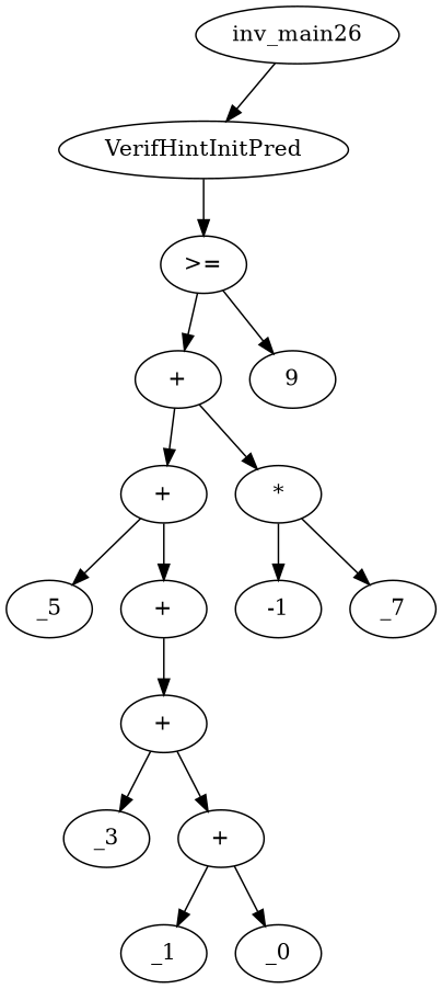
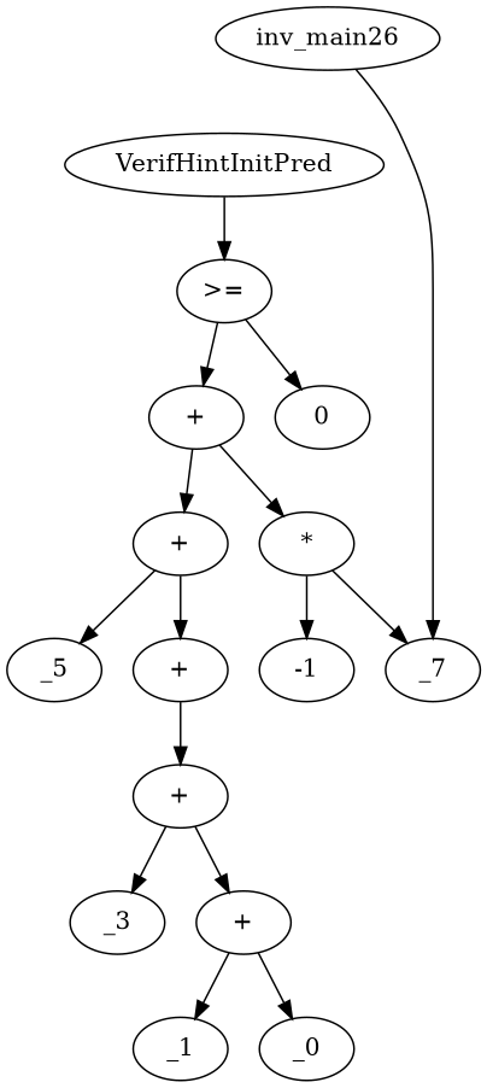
  digraph {
    n1 [label=inv_main26]
    n2 [label=VerifHintInitPred]
    n3 [label=">="]
-   n4 [label=9]
+   n4 [label=0]
    n5 [label="+"]
    n6 [label="*"]
    n7 [label="+"]
    n8 [label=-1]
    n9 [label=_7]
    n10 [label=_5]
    n11 [label="+"]
    n12 [label="+"]
    n13 [label=_3]
    n14 [label="+"]
    n15 [label=_1]
    n16 [label=_0]
-   n1 -> n2
+   n1 -> n9
    n2 -> n3
    n3 -> n4
    n3 -> n5
    n5 -> n6
    n5 -> n7
    n6 -> n8
    n6 -> n9
    n7 -> n10
    n7 -> n11
    n11 -> n12
    n12 -> n13
    n12 -> n14
    n14 -> n15
    n14 -> n16
  }
